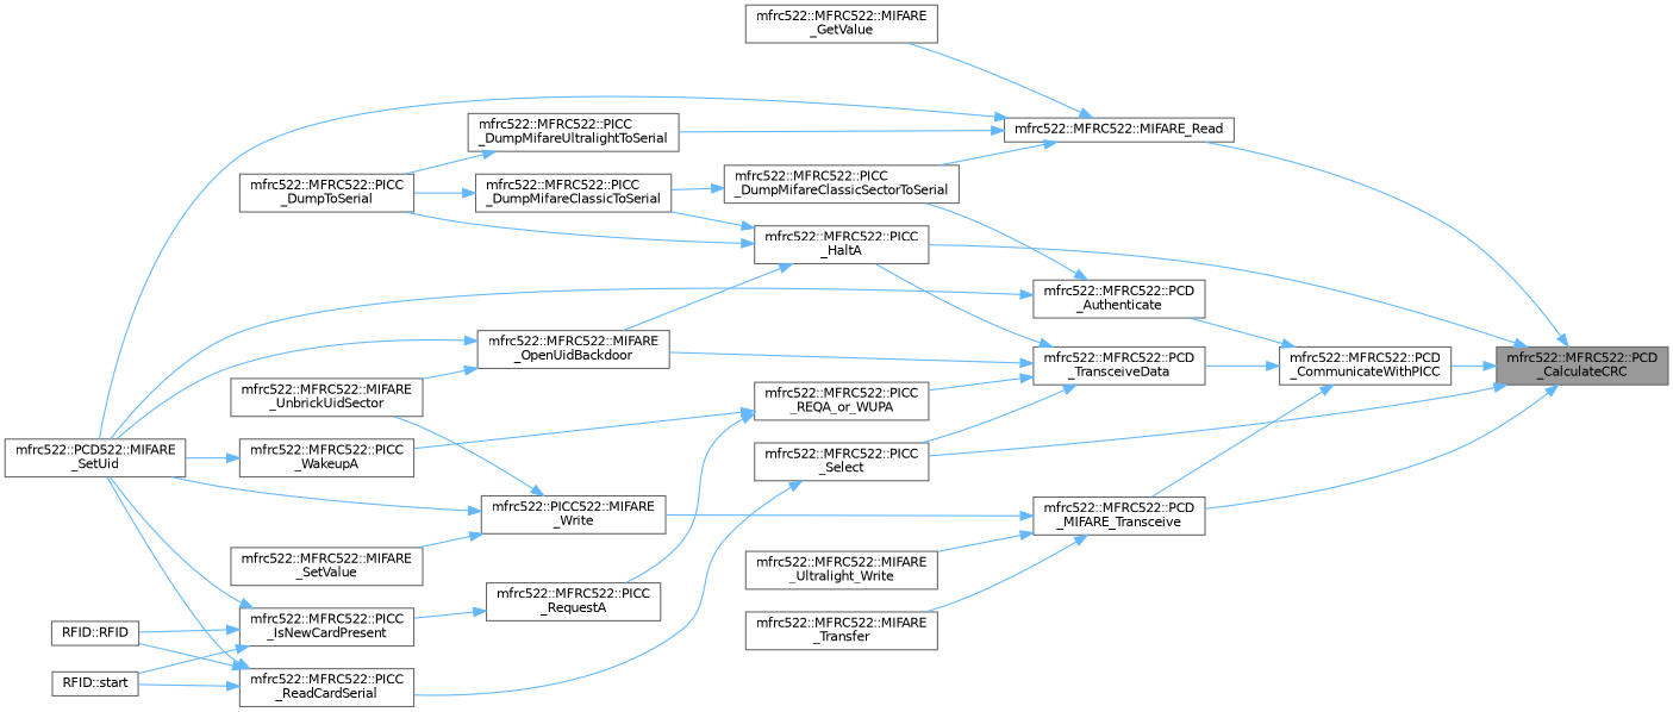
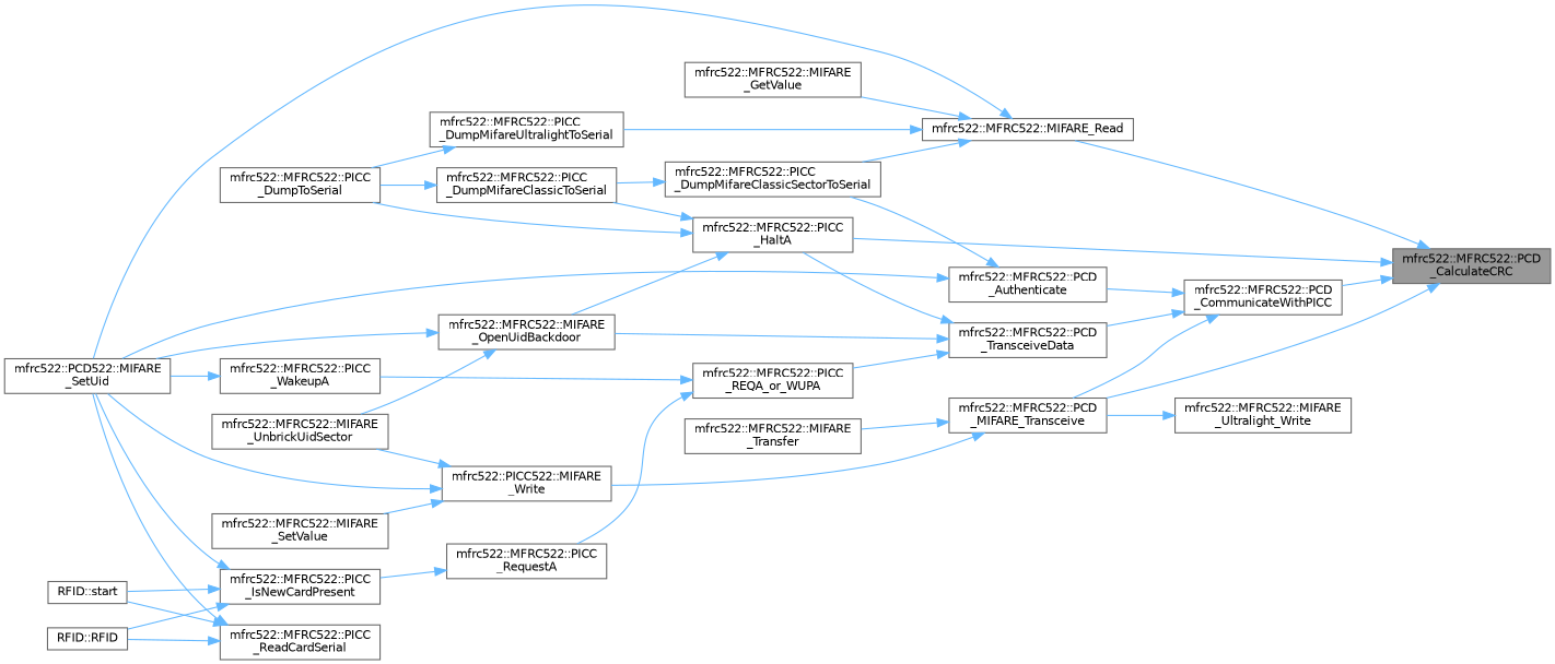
  digraph {
    rankdir=RL
    node [color=grey40 fillcolor=white fontname=Helvetica fontsize=10 shape=box style=filled]
    edge [color=steelblue1 dir=back fontname=Helvetica fontsize=10 labelfontname=Helvetica labelfontsize=10 style=solid]
    n1 [color=gray40 fillcolor=grey60 fontcolor=black height=0.2 label="mfrc522::MFRC522::PCD\l_CalculateCRC" width=0.4]
    n2 [height=0.2 label="mfrc522::MFRC522::MIFARE_Read" width=0.4]
    n3 [height=0.2 label="mfrc522::MFRC522::PCD\l_CommunicateWithPICC" width=0.4]
    n4 [height=0.2 label="mfrc522::MFRC522::PCD\l_MIFARE_Transceive" width=0.4]
    n5 [height=0.2 label="mfrc522::MFRC522::PICC\l_HaltA" width=0.4]
-   n6 [height=0.2 label="mfrc522::MFRC522::PICC\l_Select" width=0.4]
    n7 [height=0.2 label="mfrc522::MFRC522::MIFARE\l_GetValue" width=0.4]
    n8 [height=0.2 label="mfrc522::PCD522::MIFARE\l_SetUid" width=0.4]
    n9 [height=0.2 label="mfrc522::MFRC522::PICC\l_DumpMifareClassicSectorToSerial" width=0.4]
    n10 [height=0.2 label="mfrc522::MFRC522::PICC\l_DumpMifareUltralightToSerial" width=0.4]
    n11 [height=0.2 label="mfrc522::MFRC522::PCD\l_Authenticate" width=0.4]
    n12 [height=0.2 label="mfrc522::MFRC522::PCD\l_TransceiveData" width=0.4]
    n13 [height=0.2 label="mfrc522::MFRC522::MIFARE\l_Transfer" width=0.4]
    n14 [height=0.2 label="mfrc522::MFRC522::MIFARE\l_Ultralight_Write" width=0.4]
    n15 [height=0.2 label="mfrc522::PICC522::MIFARE\l_Write" width=0.4]
    n16 [height=0.2 label="mfrc522::MFRC522::PICC\l_DumpMifareClassicToSerial" width=0.4]
    n17 [height=0.2 label="mfrc522::MFRC522::PICC\l_DumpToSerial" width=0.4]
    n18 [height=0.2 label="mfrc522::MFRC522::MIFARE\l_OpenUidBackdoor" width=0.4]
    n19 [height=0.2 label="mfrc522::MFRC522::PICC\l_ReadCardSerial" width=0.4]
    n20 [height=0.2 label="mfrc522::MFRC522::PICC\l_REQA_or_WUPA" width=0.4]
    n21 [height=0.2 label="mfrc522::MFRC522::MIFARE\l_SetValue" width=0.4]
    n22 [height=0.2 label="mfrc522::MFRC522::MIFARE\l_UnbrickUidSector" width=0.4]
    n23 [height=0.2 label="mfrc522::MFRC522::PICC\l_RequestA" width=0.4]
    n24 [height=0.2 label="mfrc522::MFRC522::PICC\l_WakeupA" width=0.4]
    n25 [height=0.2 label="mfrc522::MFRC522::PICC\l_IsNewCardPresent" width=0.4]
    n26 [height=0.2 label="RFID::RFID" width=0.4]
    n27 [height=0.2 label="RFID::start" width=0.4]
    n1 -> n2
    n1 -> n3
    n1 -> n4
    n1 -> n5
-   n1 -> n6
    n2 -> n7
    n2 -> n8
    n2 -> n9
    n2 -> n10
    n3 -> n4
    n3 -> n11
    n3 -> n12
    n4 -> n13
-   n4 -> n14
+   n14 -> n4
    n4 -> n15
    n5 -> n16
    n5 -> n17
    n5 -> n18
-   n6 -> n19
    n9 -> n16
    n10 -> n17
    n11 -> n8
    n11 -> n9
    n12 -> n5
-   n12 -> n6
    n12 -> n18
    n12 -> n20
    n15 -> n8
    n15 -> n21
    n15 -> n22
    n16 -> n17
    n18 -> n8
    n18 -> n22
    n19 -> n8
    n19 -> n26
    n19 -> n27
    n20 -> n23
    n20 -> n24
    n23 -> n25
    n24 -> n8
    n25 -> n8
    n25 -> n26
    n25 -> n27
  }
